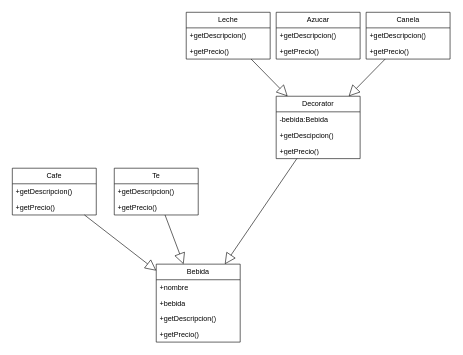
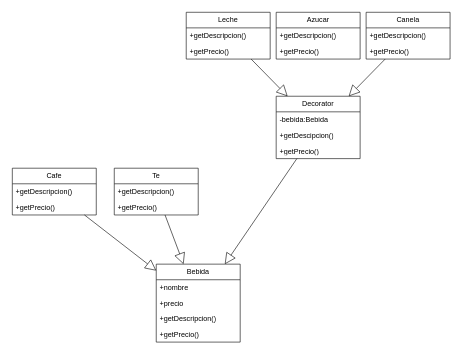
  <mxCell id="0" />
  <mxCell id="1" parent="0" />
  <mxCell id="2" value="Cafe" style="swimlane;fontStyle=0;childLayout=stackLayout;horizontal=1;startSize=26;fillColor=none;horizontalStack=0;resizeParent=1;resizeParentMax=0;resizeLast=0;collapsible=1;marginBottom=0;whiteSpace=wrap;html=1;" vertex="1" parent="1"><mxGeometry x="20" y="280" width="140" height="78" as="geometry" /></mxCell>
  <mxCell id="3" value="+getDescripcion()" style="text;strokeColor=none;fillColor=none;align=left;verticalAlign=top;spacingLeft=4;spacingRight=4;overflow=hidden;rotatable=0;points=[[0,0.5],[1,0.5]];portConstraint=eastwest;whiteSpace=wrap;html=1;" vertex="1" parent="2"><mxGeometry y="26" width="140" height="26" as="geometry" /></mxCell>
  <mxCell id="4" value="+getPrecio()" style="text;strokeColor=none;fillColor=none;align=left;verticalAlign=top;spacingLeft=4;spacingRight=4;overflow=hidden;rotatable=0;points=[[0,0.5],[1,0.5]];portConstraint=eastwest;whiteSpace=wrap;html=1;" vertex="1" parent="2"><mxGeometry y="52" width="140" height="26" as="geometry" /></mxCell>
  <mxCell id="5" value="Te" style="swimlane;fontStyle=0;childLayout=stackLayout;horizontal=1;startSize=26;fillColor=none;horizontalStack=0;resizeParent=1;resizeParentMax=0;resizeLast=0;collapsible=1;marginBottom=0;whiteSpace=wrap;html=1;" vertex="1" parent="1"><mxGeometry x="190" y="280" width="140" height="78" as="geometry" /></mxCell>
  <mxCell id="6" value="+getDescripcion()" style="text;strokeColor=none;fillColor=none;align=left;verticalAlign=top;spacingLeft=4;spacingRight=4;overflow=hidden;rotatable=0;points=[[0,0.5],[1,0.5]];portConstraint=eastwest;whiteSpace=wrap;html=1;" vertex="1" parent="5"><mxGeometry y="26" width="140" height="26" as="geometry" /></mxCell>
  <mxCell id="7" value="+getPrecio()" style="text;strokeColor=none;fillColor=none;align=left;verticalAlign=top;spacingLeft=4;spacingRight=4;overflow=hidden;rotatable=0;points=[[0,0.5],[1,0.5]];portConstraint=eastwest;whiteSpace=wrap;html=1;" vertex="1" parent="5"><mxGeometry y="52" width="140" height="26" as="geometry" /></mxCell>
  <mxCell id="8" value="Leche" style="swimlane;fontStyle=0;childLayout=stackLayout;horizontal=1;startSize=26;fillColor=none;horizontalStack=0;resizeParent=1;resizeParentMax=0;resizeLast=0;collapsible=1;marginBottom=0;whiteSpace=wrap;html=1;" vertex="1" parent="1"><mxGeometry x="310" y="20" width="140" height="78" as="geometry" /></mxCell>
  <mxCell id="9" value="+getDescripcion()" style="text;strokeColor=none;fillColor=none;align=left;verticalAlign=top;spacingLeft=4;spacingRight=4;overflow=hidden;rotatable=0;points=[[0,0.5],[1,0.5]];portConstraint=eastwest;whiteSpace=wrap;html=1;" vertex="1" parent="8"><mxGeometry y="26" width="140" height="26" as="geometry" /></mxCell>
  <mxCell id="10" value="+getPrecio()" style="text;strokeColor=none;fillColor=none;align=left;verticalAlign=top;spacingLeft=4;spacingRight=4;overflow=hidden;rotatable=0;points=[[0,0.5],[1,0.5]];portConstraint=eastwest;whiteSpace=wrap;html=1;" vertex="1" parent="8"><mxGeometry y="52" width="140" height="26" as="geometry" /></mxCell>
  <mxCell id="11" value="Azucar" style="swimlane;fontStyle=0;childLayout=stackLayout;horizontal=1;startSize=26;fillColor=none;horizontalStack=0;resizeParent=1;resizeParentMax=0;resizeLast=0;collapsible=1;marginBottom=0;whiteSpace=wrap;html=1;" vertex="1" parent="1"><mxGeometry x="460" y="20" width="140" height="78" as="geometry" /></mxCell>
  <mxCell id="12" value="+getDescripcion()" style="text;strokeColor=none;fillColor=none;align=left;verticalAlign=top;spacingLeft=4;spacingRight=4;overflow=hidden;rotatable=0;points=[[0,0.5],[1,0.5]];portConstraint=eastwest;whiteSpace=wrap;html=1;" vertex="1" parent="11"><mxGeometry y="26" width="140" height="26" as="geometry" /></mxCell>
  <mxCell id="13" value="+getPrecio()" style="text;strokeColor=none;fillColor=none;align=left;verticalAlign=top;spacingLeft=4;spacingRight=4;overflow=hidden;rotatable=0;points=[[0,0.5],[1,0.5]];portConstraint=eastwest;whiteSpace=wrap;html=1;" vertex="1" parent="11"><mxGeometry y="52" width="140" height="26" as="geometry" /></mxCell>
  <mxCell id="14" value="Canela" style="swimlane;fontStyle=0;childLayout=stackLayout;horizontal=1;startSize=26;fillColor=none;horizontalStack=0;resizeParent=1;resizeParentMax=0;resizeLast=0;collapsible=1;marginBottom=0;whiteSpace=wrap;html=1;" vertex="1" parent="1"><mxGeometry x="610" y="20" width="140" height="78" as="geometry" /></mxCell>
  <mxCell id="15" value="+getDescripcion()" style="text;strokeColor=none;fillColor=none;align=left;verticalAlign=top;spacingLeft=4;spacingRight=4;overflow=hidden;rotatable=0;points=[[0,0.5],[1,0.5]];portConstraint=eastwest;whiteSpace=wrap;html=1;" vertex="1" parent="14"><mxGeometry y="26" width="140" height="26" as="geometry" /></mxCell>
  <mxCell id="16" value="+getPrecio()" style="text;strokeColor=none;fillColor=none;align=left;verticalAlign=top;spacingLeft=4;spacingRight=4;overflow=hidden;rotatable=0;points=[[0,0.5],[1,0.5]];portConstraint=eastwest;whiteSpace=wrap;html=1;" vertex="1" parent="14"><mxGeometry y="52" width="140" height="26" as="geometry" /></mxCell>
  <mxCell id="17" value="Decorator" style="swimlane;fontStyle=0;childLayout=stackLayout;horizontal=1;startSize=26;fillColor=none;horizontalStack=0;resizeParent=1;resizeParentMax=0;resizeLast=0;collapsible=1;marginBottom=0;whiteSpace=wrap;html=1;" vertex="1" parent="1"><mxGeometry x="460" y="160" width="140" height="104" as="geometry" /></mxCell>
  <mxCell id="18" value="-bebida:Bebida" style="text;strokeColor=none;fillColor=none;align=left;verticalAlign=top;spacingLeft=4;spacingRight=4;overflow=hidden;rotatable=0;points=[[0,0.5],[1,0.5]];portConstraint=eastwest;whiteSpace=wrap;html=1;" vertex="1" parent="17"><mxGeometry y="26" width="140" height="26" as="geometry" /></mxCell>
  <mxCell id="19" value="+getDescipcion()" style="text;strokeColor=none;fillColor=none;align=left;verticalAlign=top;spacingLeft=4;spacingRight=4;overflow=hidden;rotatable=0;points=[[0,0.5],[1,0.5]];portConstraint=eastwest;whiteSpace=wrap;html=1;" vertex="1" parent="17"><mxGeometry y="52" width="140" height="26" as="geometry" /></mxCell>
  <mxCell id="20" value="+getPrecio()" style="text;strokeColor=none;fillColor=none;align=left;verticalAlign=top;spacingLeft=4;spacingRight=4;overflow=hidden;rotatable=0;points=[[0,0.5],[1,0.5]];portConstraint=eastwest;whiteSpace=wrap;html=1;" vertex="1" parent="17"><mxGeometry y="78" width="140" height="26" as="geometry" /></mxCell>
  <mxCell id="21" value="Bebida" style="swimlane;fontStyle=0;childLayout=stackLayout;horizontal=1;startSize=26;fillColor=none;horizontalStack=0;resizeParent=1;resizeParentMax=0;resizeLast=0;collapsible=1;marginBottom=0;whiteSpace=wrap;html=1;" vertex="1" parent="1"><mxGeometry x="260" y="440" width="140" height="130" as="geometry" /></mxCell>
  <mxCell id="22" value="+nombre" style="text;strokeColor=none;fillColor=none;align=left;verticalAlign=top;spacingLeft=4;spacingRight=4;overflow=hidden;rotatable=0;points=[[0,0.5],[1,0.5]];portConstraint=eastwest;whiteSpace=wrap;html=1;" vertex="1" parent="21"><mxGeometry y="26" width="140" height="26" as="geometry" /></mxCell>
- <mxCell id="23" value="+bebida" style="text;strokeColor=none;fillColor=none;align=left;verticalAlign=top;spacingLeft=4;spacingRight=4;overflow=hidden;rotatable=0;points=[[0,0.5],[1,0.5]];portConstraint=eastwest;whiteSpace=wrap;html=1;" vertex="1" parent="21"><mxGeometry y="52" width="140" height="26" as="geometry" /></mxCell>
+ <mxCell id="23" value="+precio" style="text;strokeColor=none;fillColor=none;align=left;verticalAlign=top;spacingLeft=4;spacingRight=4;overflow=hidden;rotatable=0;points=[[0,0.5],[1,0.5]];portConstraint=eastwest;whiteSpace=wrap;html=1;" vertex="1" parent="21"><mxGeometry y="52" width="140" height="26" as="geometry" /></mxCell>
  <mxCell id="24" value="+getDescripcion()" style="text;strokeColor=none;fillColor=none;align=left;verticalAlign=top;spacingLeft=4;spacingRight=4;overflow=hidden;rotatable=0;points=[[0,0.5],[1,0.5]];portConstraint=eastwest;whiteSpace=wrap;html=1;" vertex="1" parent="21"><mxGeometry y="78" width="140" height="26" as="geometry" /></mxCell>
  <mxCell id="25" value="+getPrecio()" style="text;strokeColor=none;fillColor=none;align=left;verticalAlign=top;spacingLeft=4;spacingRight=4;overflow=hidden;rotatable=0;points=[[0,0.5],[1,0.5]];portConstraint=eastwest;whiteSpace=wrap;html=1;" vertex="1" parent="21"><mxGeometry y="104" width="140" height="26" as="geometry" /></mxCell>
  <mxCell id="26" value="" style="endArrow=block;endSize=16;endFill=0;html=1;rounded=0;" edge="1" parent="1" source="17" target="21"><mxGeometry width="160" relative="1" as="geometry"><mxPoint x="450" y="320" as="sourcePoint" /><mxPoint x="610" y="320" as="targetPoint" /></mxGeometry></mxCell>
  <mxCell id="27" value="" style="endArrow=block;endSize=16;endFill=0;html=1;rounded=0;" edge="1" parent="1" source="5" target="21"><mxGeometry width="160" relative="1" as="geometry"><mxPoint x="505" y="274" as="sourcePoint" /><mxPoint x="384" y="450" as="targetPoint" /></mxGeometry></mxCell>
  <mxCell id="28" value="" style="endArrow=block;endSize=16;endFill=0;html=1;rounded=0;" edge="1" parent="1" source="2" target="21"><mxGeometry width="160" relative="1" as="geometry"><mxPoint x="515" y="284" as="sourcePoint" /><mxPoint x="394" y="460" as="targetPoint" /></mxGeometry></mxCell>
  <mxCell id="29" value="" style="endArrow=block;endSize=16;endFill=0;html=1;rounded=0;" edge="1" parent="1" source="8" target="17"><mxGeometry width="160" relative="1" as="geometry"><mxPoint x="525" y="294" as="sourcePoint" /><mxPoint x="404" y="470" as="targetPoint" /></mxGeometry></mxCell>
  <mxCell id="30" value="" style="endArrow=block;endSize=16;endFill=0;html=1;rounded=0;" edge="1" parent="1" source="14" target="17"><mxGeometry width="160" relative="1" as="geometry"><mxPoint x="545" y="314" as="sourcePoint" /><mxPoint x="424" y="490" as="targetPoint" /></mxGeometry></mxCell>
